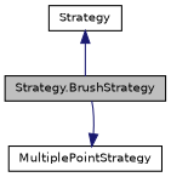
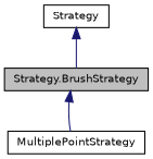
  digraph {
    node [color=black fillcolor=white fontname=Helvetica fontsize=10 shape=record style=filled]
    edge [color=midnightblue dir=back fontname=Helvetica fontsize=10 labelfontname=Helvetica labelfontsize=10 style=solid]
    n1 [fillcolor=grey75 fontcolor=black height=0.2 label="Strategy.BrushStrategy" width=0.4]
    n2 [height=0.2 label=MultiplePointStrategy width=0.4]
    n3 [height=0.2 label=Strategy width=0.4]
-   n2 -> n1
+   n1 -> n2
    n3 -> n1
  }
